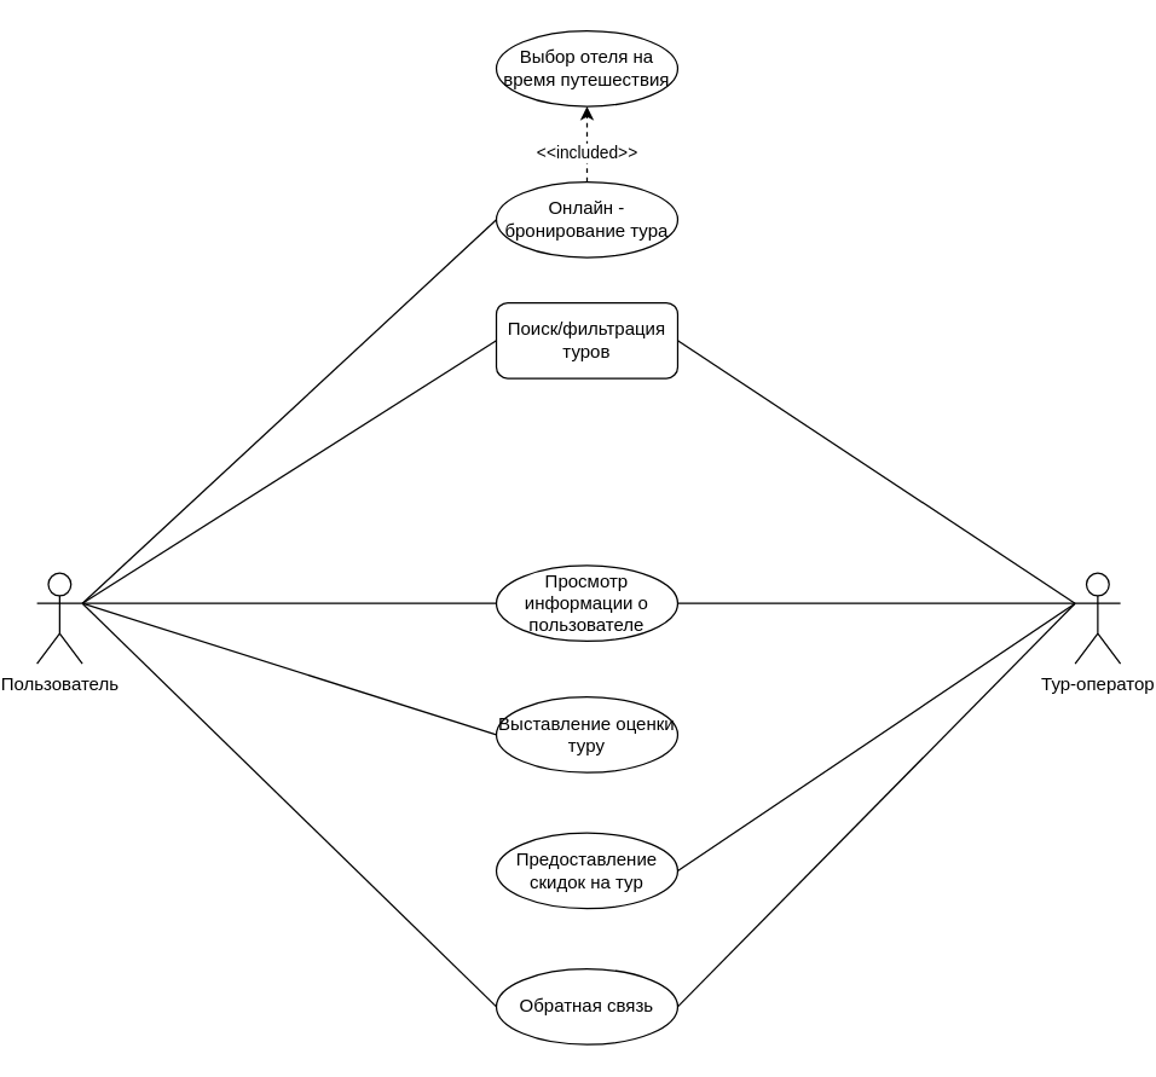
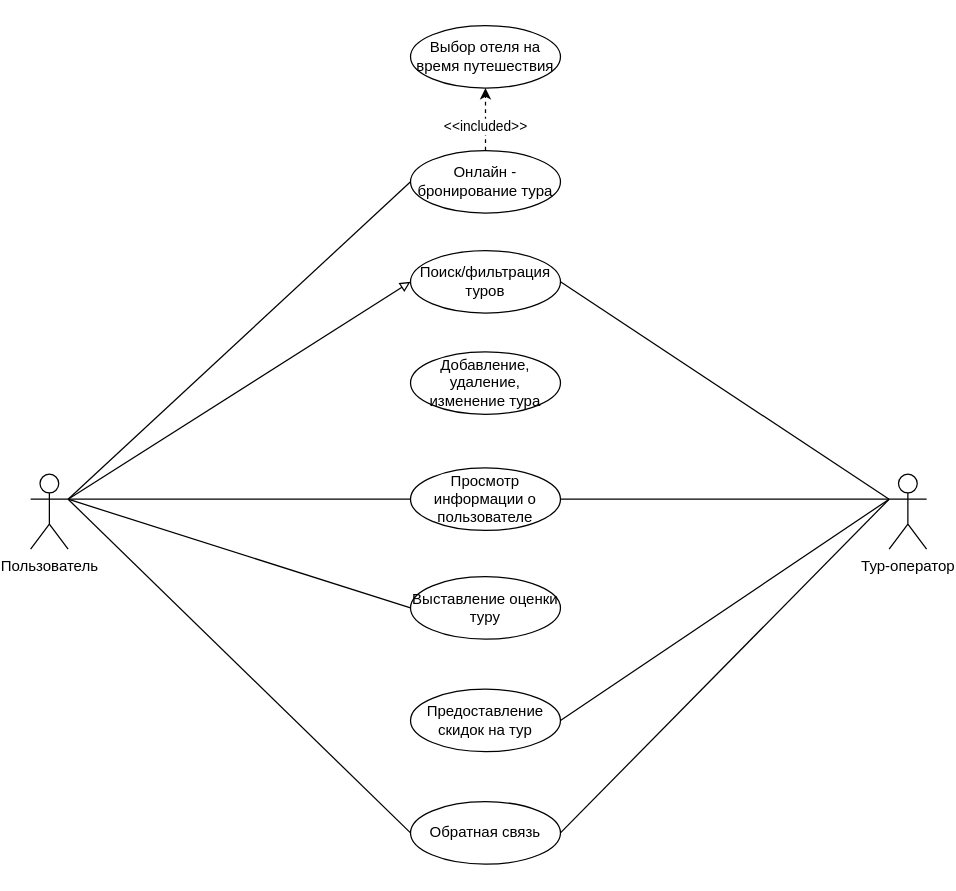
  <mxCell id="0" />
  <mxCell id="1" parent="0" />
- <mxCell id="2" style="rounded=0;orthogonalLoop=1;jettySize=auto;html=1;exitX=1;exitY=0.333;exitDx=0;exitDy=0;exitPerimeter=0;entryX=0;entryY=0.5;entryDx=0;entryDy=0;endArrow=none;endFill=0;" parent="1" source="7" target="13" edge="1"><mxGeometry relative="1" as="geometry" /></mxCell>
+ <mxCell id="2" style="rounded=0;orthogonalLoop=1;jettySize=auto;html=1;exitX=1;exitY=0.333;exitDx=0;exitDy=0;exitPerimeter=0;entryX=0;entryY=0.5;entryDx=0;entryDy=0;endArrow=block;endFill=0;" parent="1" source="7" target="13" edge="1"><mxGeometry relative="1" as="geometry" /></mxCell>
  <mxCell id="3" style="rounded=0;orthogonalLoop=1;jettySize=auto;html=1;exitX=1;exitY=0.333;exitDx=0;exitDy=0;exitPerimeter=0;entryX=0;entryY=0.5;entryDx=0;entryDy=0;endArrow=none;endFill=0;" parent="1" source="7" target="14" edge="1"><mxGeometry relative="1" as="geometry" /></mxCell>
  <mxCell id="4" style="rounded=0;orthogonalLoop=1;jettySize=auto;html=1;exitX=1;exitY=0.333;exitDx=0;exitDy=0;exitPerimeter=0;entryX=0;entryY=0.5;entryDx=0;entryDy=0;endArrow=none;endFill=0;" parent="1" source="7" target="16" edge="1"><mxGeometry relative="1" as="geometry"><mxPoint x="50" y="391" as="sourcePoint" /></mxGeometry></mxCell>
  <mxCell id="5" style="rounded=0;orthogonalLoop=1;jettySize=auto;html=1;exitX=1;exitY=0.333;exitDx=0;exitDy=0;exitPerimeter=0;entryX=0;entryY=0.5;entryDx=0;entryDy=0;endArrow=none;endFill=0;" parent="1" source="7" target="17" edge="1"><mxGeometry relative="1" as="geometry" /></mxCell>
  <mxCell id="6" style="rounded=0;orthogonalLoop=1;jettySize=auto;html=1;exitX=1;exitY=0.333;exitDx=0;exitDy=0;exitPerimeter=0;entryX=0;entryY=0.5;entryDx=0;entryDy=0;endArrow=none;endFill=0;" parent="1" source="7" target="19" edge="1"><mxGeometry relative="1" as="geometry" /></mxCell>
  <mxCell id="7" value="Пользователь" style="shape=umlActor;verticalLabelPosition=bottom;verticalAlign=top;html=1;outlineConnect=0;" parent="1" vertex="1"><mxGeometry x="20" y="379" width="30" height="60" as="geometry" /></mxCell>
  <mxCell id="8" style="rounded=0;orthogonalLoop=1;jettySize=auto;html=1;exitX=0;exitY=0.333;exitDx=0;exitDy=0;exitPerimeter=0;entryX=1;entryY=0.5;entryDx=0;entryDy=0;endArrow=none;endFill=0;" parent="1" source="12" target="13" edge="1"><mxGeometry relative="1" as="geometry" /></mxCell>
  <mxCell id="9" style="edgeStyle=orthogonalEdgeStyle;rounded=0;orthogonalLoop=1;jettySize=auto;html=1;exitX=0;exitY=0.333;exitDx=0;exitDy=0;exitPerimeter=0;entryX=1;entryY=0.5;entryDx=0;entryDy=0;endArrow=none;endFill=0;" parent="1" source="12" target="16" edge="1"><mxGeometry relative="1" as="geometry" /></mxCell>
  <mxCell id="10" style="rounded=0;orthogonalLoop=1;jettySize=auto;html=1;exitX=0;exitY=0.333;exitDx=0;exitDy=0;exitPerimeter=0;entryX=1;entryY=0.5;entryDx=0;entryDy=0;endArrow=none;endFill=0;" parent="1" source="12" target="18" edge="1"><mxGeometry relative="1" as="geometry" /></mxCell>
  <mxCell id="11" style="rounded=0;orthogonalLoop=1;jettySize=auto;html=1;exitX=0;exitY=0.333;exitDx=0;exitDy=0;exitPerimeter=0;entryX=1;entryY=0.5;entryDx=0;entryDy=0;endArrow=none;endFill=0;" parent="1" source="12" target="19" edge="1"><mxGeometry relative="1" as="geometry" /></mxCell>
  <mxCell id="12" value="Тур-оператор" style="shape=umlActor;verticalLabelPosition=bottom;verticalAlign=top;html=1;outlineConnect=0;" parent="1" vertex="1"><mxGeometry x="707" y="379" width="30" height="60" as="geometry" /></mxCell>
- <mxCell id="13" value="Поиск/фильтрация туров" style="whiteSpace=wrap;html=1;rounded=1;" parent="1" vertex="1"><mxGeometry x="324" y="200" width="120" height="50" as="geometry" /></mxCell>
+ <mxCell id="13" value="Поиск/фильтрация туров" style="ellipse;whiteSpace=wrap;html=1;" parent="1" vertex="1"><mxGeometry x="324" y="200" width="120" height="50" as="geometry" /></mxCell>
  <mxCell id="14" value="Онлайн - бронирование тура" style="ellipse;whiteSpace=wrap;html=1;" parent="1" vertex="1"><mxGeometry x="324" width="120" height="50" as="geometry" y="120" /></mxCell>
+ <mxCell id="15" value="Добавление, удаление, изменение тура" style="ellipse;whiteSpace=wrap;html=1;" parent="1" vertex="1"><mxGeometry x="324" y="281" width="120" height="50" as="geometry" /></mxCell>
  <mxCell id="16" value="Просмотр информации о пользователе" style="ellipse;whiteSpace=wrap;html=1;" parent="1" vertex="1"><mxGeometry x="324" y="374" width="120" height="50" as="geometry" /></mxCell>
  <mxCell id="17" value="Выставление оценки туру" style="ellipse;whiteSpace=wrap;html=1;" parent="1" vertex="1"><mxGeometry x="324" y="461" width="120" height="50" as="geometry" /></mxCell>
  <mxCell id="18" value="Предоставление скидок на тур" style="ellipse;whiteSpace=wrap;html=1;" parent="1" vertex="1"><mxGeometry x="324" y="551" width="120" height="50" as="geometry" /></mxCell>
  <mxCell id="19" value="Обратная связь" style="ellipse;whiteSpace=wrap;html=1;" parent="1" vertex="1"><mxGeometry x="324" y="641" width="120" height="50" as="geometry" /></mxCell>
  <mxCell id="20" style="edgeStyle=orthogonalEdgeStyle;rounded=0;orthogonalLoop=1;jettySize=auto;html=1;dashed=1;entryX=0.5;entryY=1;entryDx=0;entryDy=0;exitX=0.5;exitY=0;exitDx=0;exitDy=0;" parent="1" source="14" target="22" edge="1"><mxGeometry relative="1" as="geometry"><mxPoint x="270" y="90" as="sourcePoint" /></mxGeometry></mxCell>
  <mxCell id="21" value="&amp;lt;&amp;lt;included&amp;gt;&amp;gt;" style="edgeLabel;html=1;align=center;verticalAlign=middle;resizable=0;points=[];" parent="20" vertex="1" connectable="0"><mxGeometry x="-0.216" y="1" relative="1" as="geometry"><mxPoint as="offset" /></mxGeometry></mxCell>
  <mxCell id="22" value="Выбор отеля на время путешествия" style="ellipse;whiteSpace=wrap;html=1;" parent="1" vertex="1"><mxGeometry x="324" y="20" width="120" height="50" as="geometry" /></mxCell>
